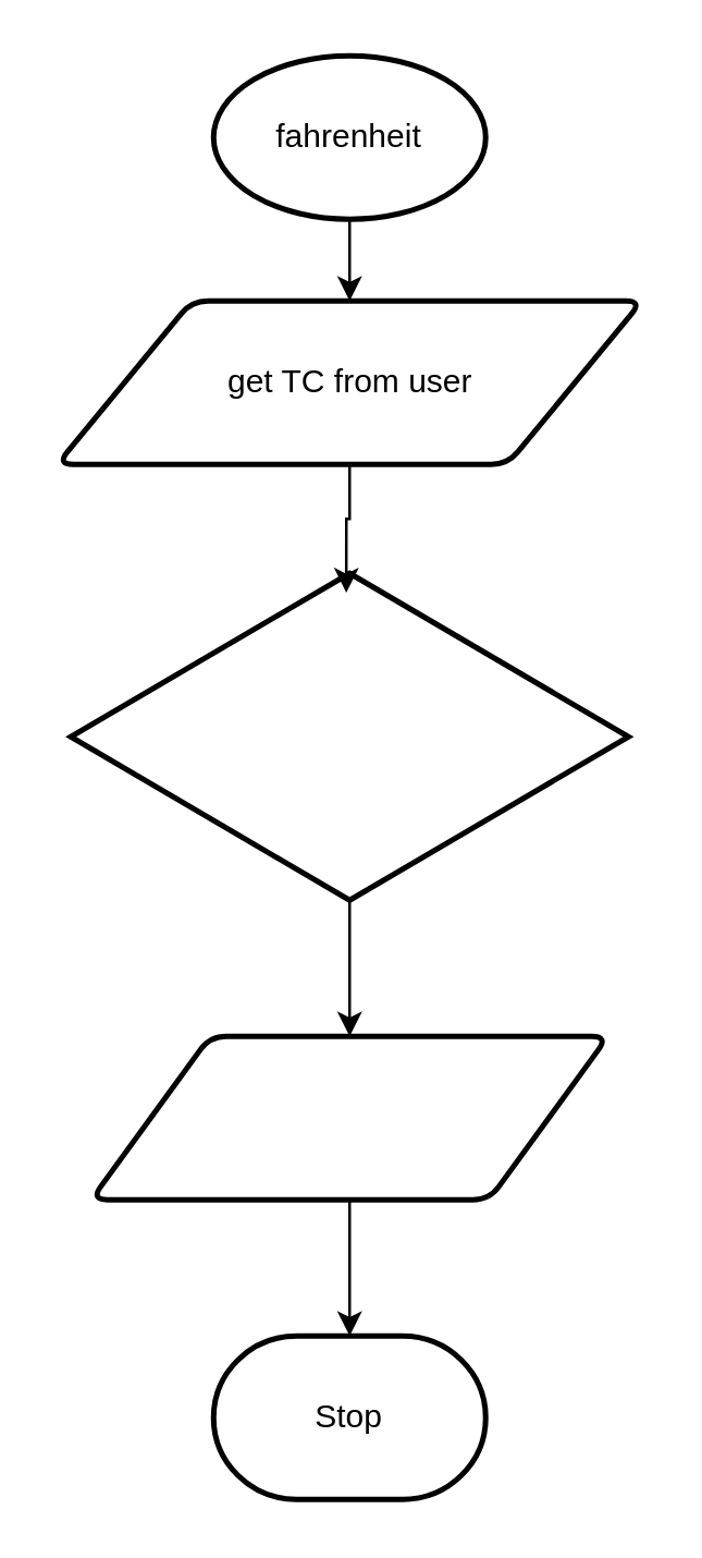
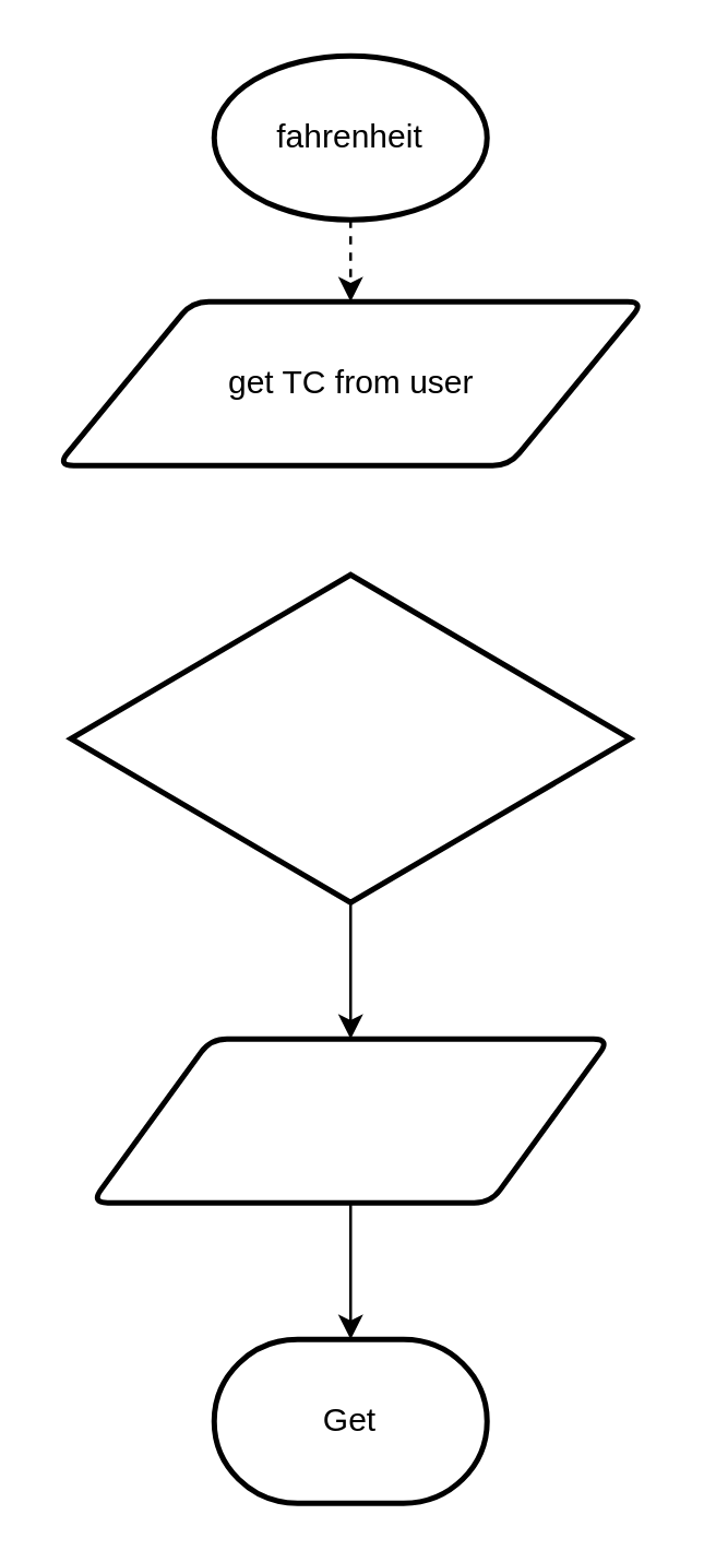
  <mxCell id="0" />
  <mxCell id="1" parent="0" />
- <mxCell id="2" style="edgeStyle=none;html=1;" parent="1" source="3" target="10" edge="1"><mxGeometry relative="1" as="geometry" /></mxCell>
+ <mxCell id="2" style="edgeStyle=none;html=1;dashed=1;" parent="1" source="3" target="10" edge="1"><mxGeometry relative="1" as="geometry" /></mxCell>
  <mxCell id="3" value="fahrenheit" style="strokeWidth=2;html=1;shape=mxgraph.flowchart.start_1;whiteSpace=wrap;" parent="1" vertex="1"><mxGeometry x="78" y="20" width="100" height="60" as="geometry" /></mxCell>
  <mxCell id="4" style="edgeStyle=none;html=1;" parent="1" source="5" target="7" edge="1"><mxGeometry relative="1" as="geometry" /></mxCell>
  <mxCell id="5" value="&lt;font color=&quot;#ffffff&quot;&gt;do math with number&amp;nbsp;&lt;br&gt;&lt;span style=&quot;font-family: &amp;#34;lato&amp;#34; , sans-serif ; font-size: 14.667px ; text-align: left&quot;&gt;Tf = (9/5)*Tc+32&lt;/span&gt;&lt;/font&gt;&lt;div style=&quot;text-align: center&quot;&gt;&lt;b style=&quot;font-family: &amp;#34;arial&amp;#34; , sans-serif ; font-size: 14px ; text-align: left&quot;&gt;&lt;font color=&quot;#ffffff&quot;&gt;°&lt;/font&gt;&lt;/b&gt;&lt;/div&gt;" style="strokeWidth=2;html=1;shape=mxgraph.flowchart.decision;whiteSpace=wrap;" parent="1" vertex="1"><mxGeometry x="25.5" y="210" width="205" height="120" as="geometry" /></mxCell>
  <mxCell id="6" style="edgeStyle=none;html=1;entryX=0.5;entryY=0;entryDx=0;entryDy=0;entryPerimeter=0;" parent="1" source="7" target="8" edge="1"><mxGeometry relative="1" as="geometry" /></mxCell>
  <mxCell id="7" value="&lt;div style=&quot;text-align: left&quot;&gt;&lt;span&gt;&lt;font color=&quot;#ffffff&quot;&gt;Get get number of&amp;nbsp;&lt;font face=&quot;arial, sans-serif&quot;&gt;&lt;span style=&quot;font-size: 14px&quot;&gt;&lt;b&gt;&amp;nbsp;&lt;/b&gt;&lt;/span&gt;&lt;/font&gt;&lt;/font&gt;&lt;/span&gt;&lt;/div&gt;&lt;span style=&quot;font-family: &amp;#34;source code pro&amp;#34; ; font-size: 14.667px ; text-align: left&quot;&gt;&lt;font color=&quot;#ffffff&quot;&gt;fahrenheit&lt;/font&gt;&lt;/span&gt;" style="shape=parallelogram;html=1;strokeWidth=2;perimeter=parallelogramPerimeter;whiteSpace=wrap;rounded=1;arcSize=12;size=0.23;" parent="1" vertex="1"><mxGeometry x="33" y="380" width="190" height="60" as="geometry" /></mxCell>
- <mxCell id="8" value="Stop" style="strokeWidth=2;html=1;shape=mxgraph.flowchart.terminator;whiteSpace=wrap;" parent="1" vertex="1"><mxGeometry x="78" y="490" width="100" height="60" as="geometry" /></mxCell>
- <mxCell id="9" style="edgeStyle=orthogonalEdgeStyle;html=1;entryX=0.494;entryY=0.059;entryDx=0;entryDy=0;entryPerimeter=0;rounded=0;" parent="1" source="10" target="5" edge="1"><mxGeometry relative="1" as="geometry" /></mxCell>
+ <mxCell id="8" value="Get" style="strokeWidth=2;html=1;shape=mxgraph.flowchart.terminator;whiteSpace=wrap;" parent="1" vertex="1"><mxGeometry x="78" y="490" width="100" height="60" as="geometry" /></mxCell>
  <mxCell id="10" value="get TC from user" style="shape=parallelogram;html=1;strokeWidth=2;perimeter=parallelogramPerimeter;whiteSpace=wrap;rounded=1;arcSize=12;size=0.23;" parent="1" vertex="1"><mxGeometry x="20.5" y="110" width="215" height="60" as="geometry" /></mxCell>
